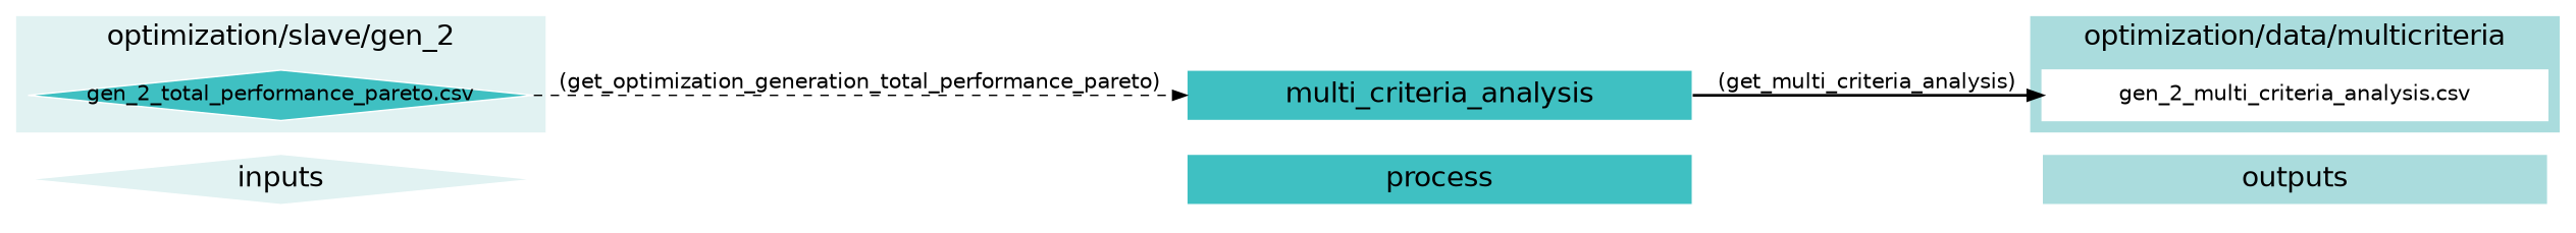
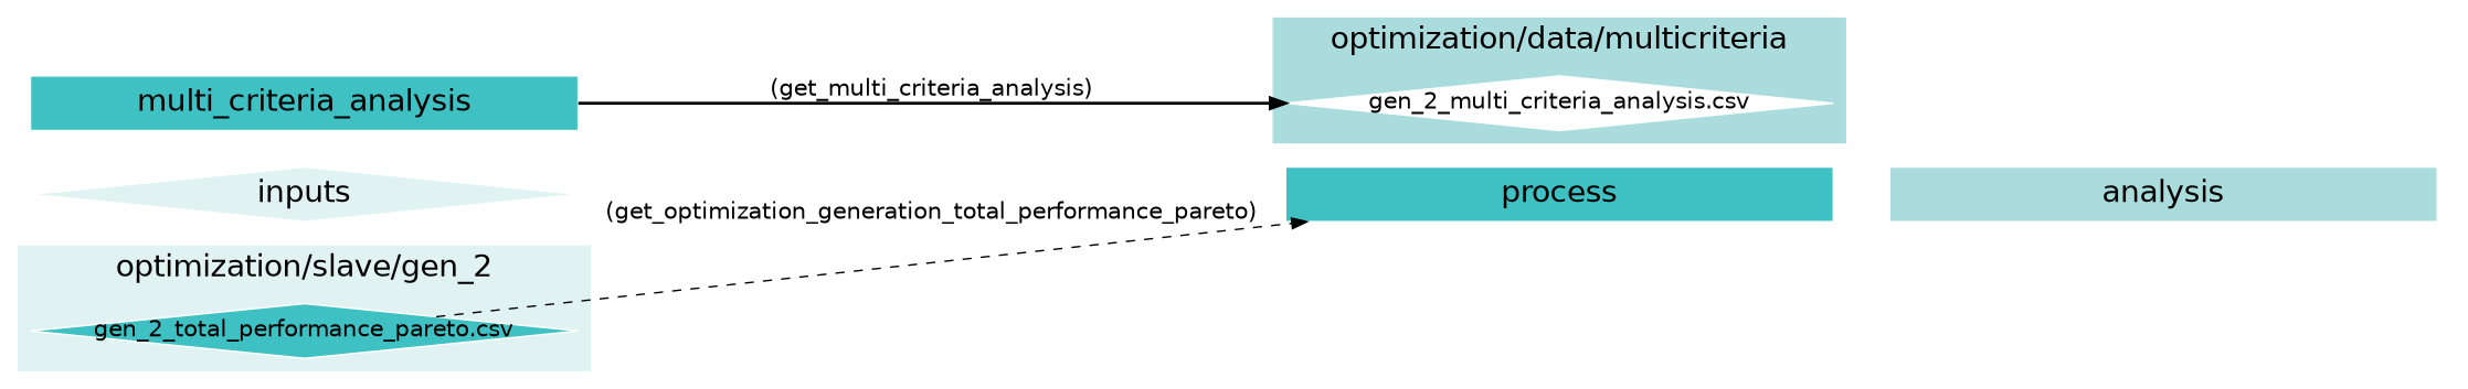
  digraph {
    fontname="DejaVu Sans"
    newrank=true
    rankdir=LR
    node [color=white fillcolor="#3FC0C2" fixedsize=true fontname="DejaVu Sans" fontsize=20 shape=box style=filled]
    edge [fontname="DejaVu Sans" fontsize=15 style=invis]
    process [width=5]
-   outputs [fillcolor="#aadcdd" width=5]
+   outputs [fillcolor="#aadcdd" width=5 label=analysis]
    inputs [fillcolor="#E1F2F2" shape=diamond width=5]
    "gen_2_total_performance_pareto.csv" [fontsize=15 shape=diamond width=5]
-   "gen_2_multi_criteria_analysis.csv" [fontsize=15 width=5 fillcolor=""]
+   "gen_2_multi_criteria_analysis.csv" [fontsize=15 shape=diamond width=5 fillcolor=""]
    multi_criteria_analysis [width=5]
    subgraph cluster_1 {
      fontsize=25
      style=invis
      process
      outputs
      inputs
    }
    subgraph cluster_2 {
      color="#E1F2F2"
      fontsize=20
      label="optimization/slave/gen_2"
      rank=same
      style=filled
      "gen_2_total_performance_pareto.csv"
    }
    subgraph cluster_3 {
      color="#aadcdd"
      fontsize=20
      label="optimization/data/multicriteria"
      rank=same
      style=filled
      "gen_2_multi_criteria_analysis.csv"
    }
    process -> outputs
    inputs -> process
-   "gen_2_total_performance_pareto.csv" -> multi_criteria_analysis [label="(get_optimization_generation_total_performance_pareto)" style=dashed]
+   "gen_2_total_performance_pareto.csv" -> process [label="(get_optimization_generation_total_performance_pareto)" style=dashed]
    multi_criteria_analysis -> "gen_2_multi_criteria_analysis.csv" [label="(get_multi_criteria_analysis)" style=bold]
  }
